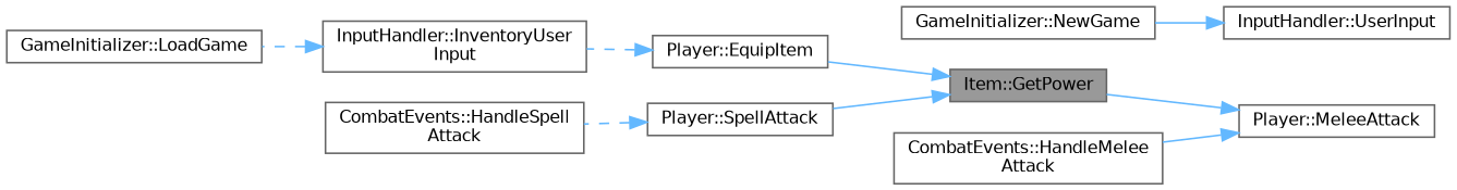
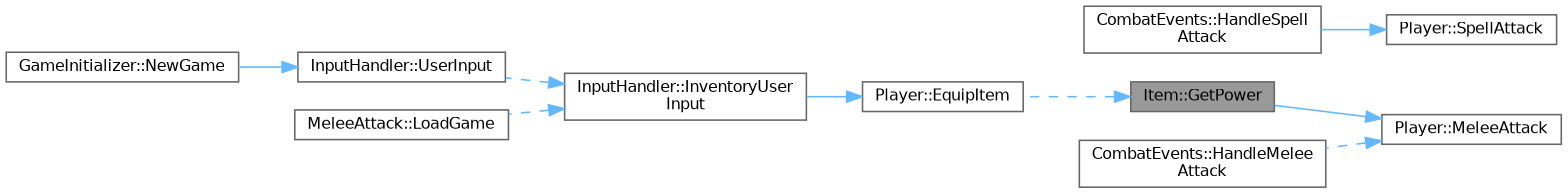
  digraph {
    rankdir=RL
    node [color=grey40 fillcolor=white fontname=Helvetica fontsize=10 shape=box style=filled]
    edge [color=steelblue1 dir=back fontname=Helvetica fontsize=10 labelfontname=Helvetica labelfontsize=10 style=solid]
    n1 [color=gray40 fillcolor=grey60 fontcolor=black height=0.2 label="Item::GetPower" width=0.4]
    n2 [height=0.2 label="Player::EquipItem" width=0.4]
    n3 [height=0.2 label="Player::SpellAttack" width=0.4]
    n4 [height=0.2 label="InputHandler::InventoryUser\lInput" width=0.4]
    n5 [height=0.2 label="Player::MeleeAttack" width=0.4]
    n6 [height=0.2 label="CombatEvents::HandleMelee\lAttack" width=0.4]
    n7 [height=0.2 label="CombatEvents::HandleSpell\lAttack" width=0.4]
    n8 [height=0.2 label="InputHandler::UserInput" width=0.4]
-   n9 [height=0.2 label="GameInitializer::LoadGame" width=0.4]
+   n9 [height=0.2 label="MeleeAttack::LoadGame" width=0.4]
    n10 [height=0.2 label="GameInitializer::NewGame" width=0.4]
-   n1 -> n2
-   n1 -> n3
-   n2 -> n4 [style=dashed]
-   n3 -> n7 [style=dashed]
+   n1 -> n2 [style=dashed]
+   n2 -> n4
+   n3 -> n7
+   n4 -> n8 [style=dashed]
    n4 -> n9 [style=dashed]
    n5 -> n1
-   n5 -> n6
+   n5 -> n6 [style=dashed]
    n8 -> n10
  }
